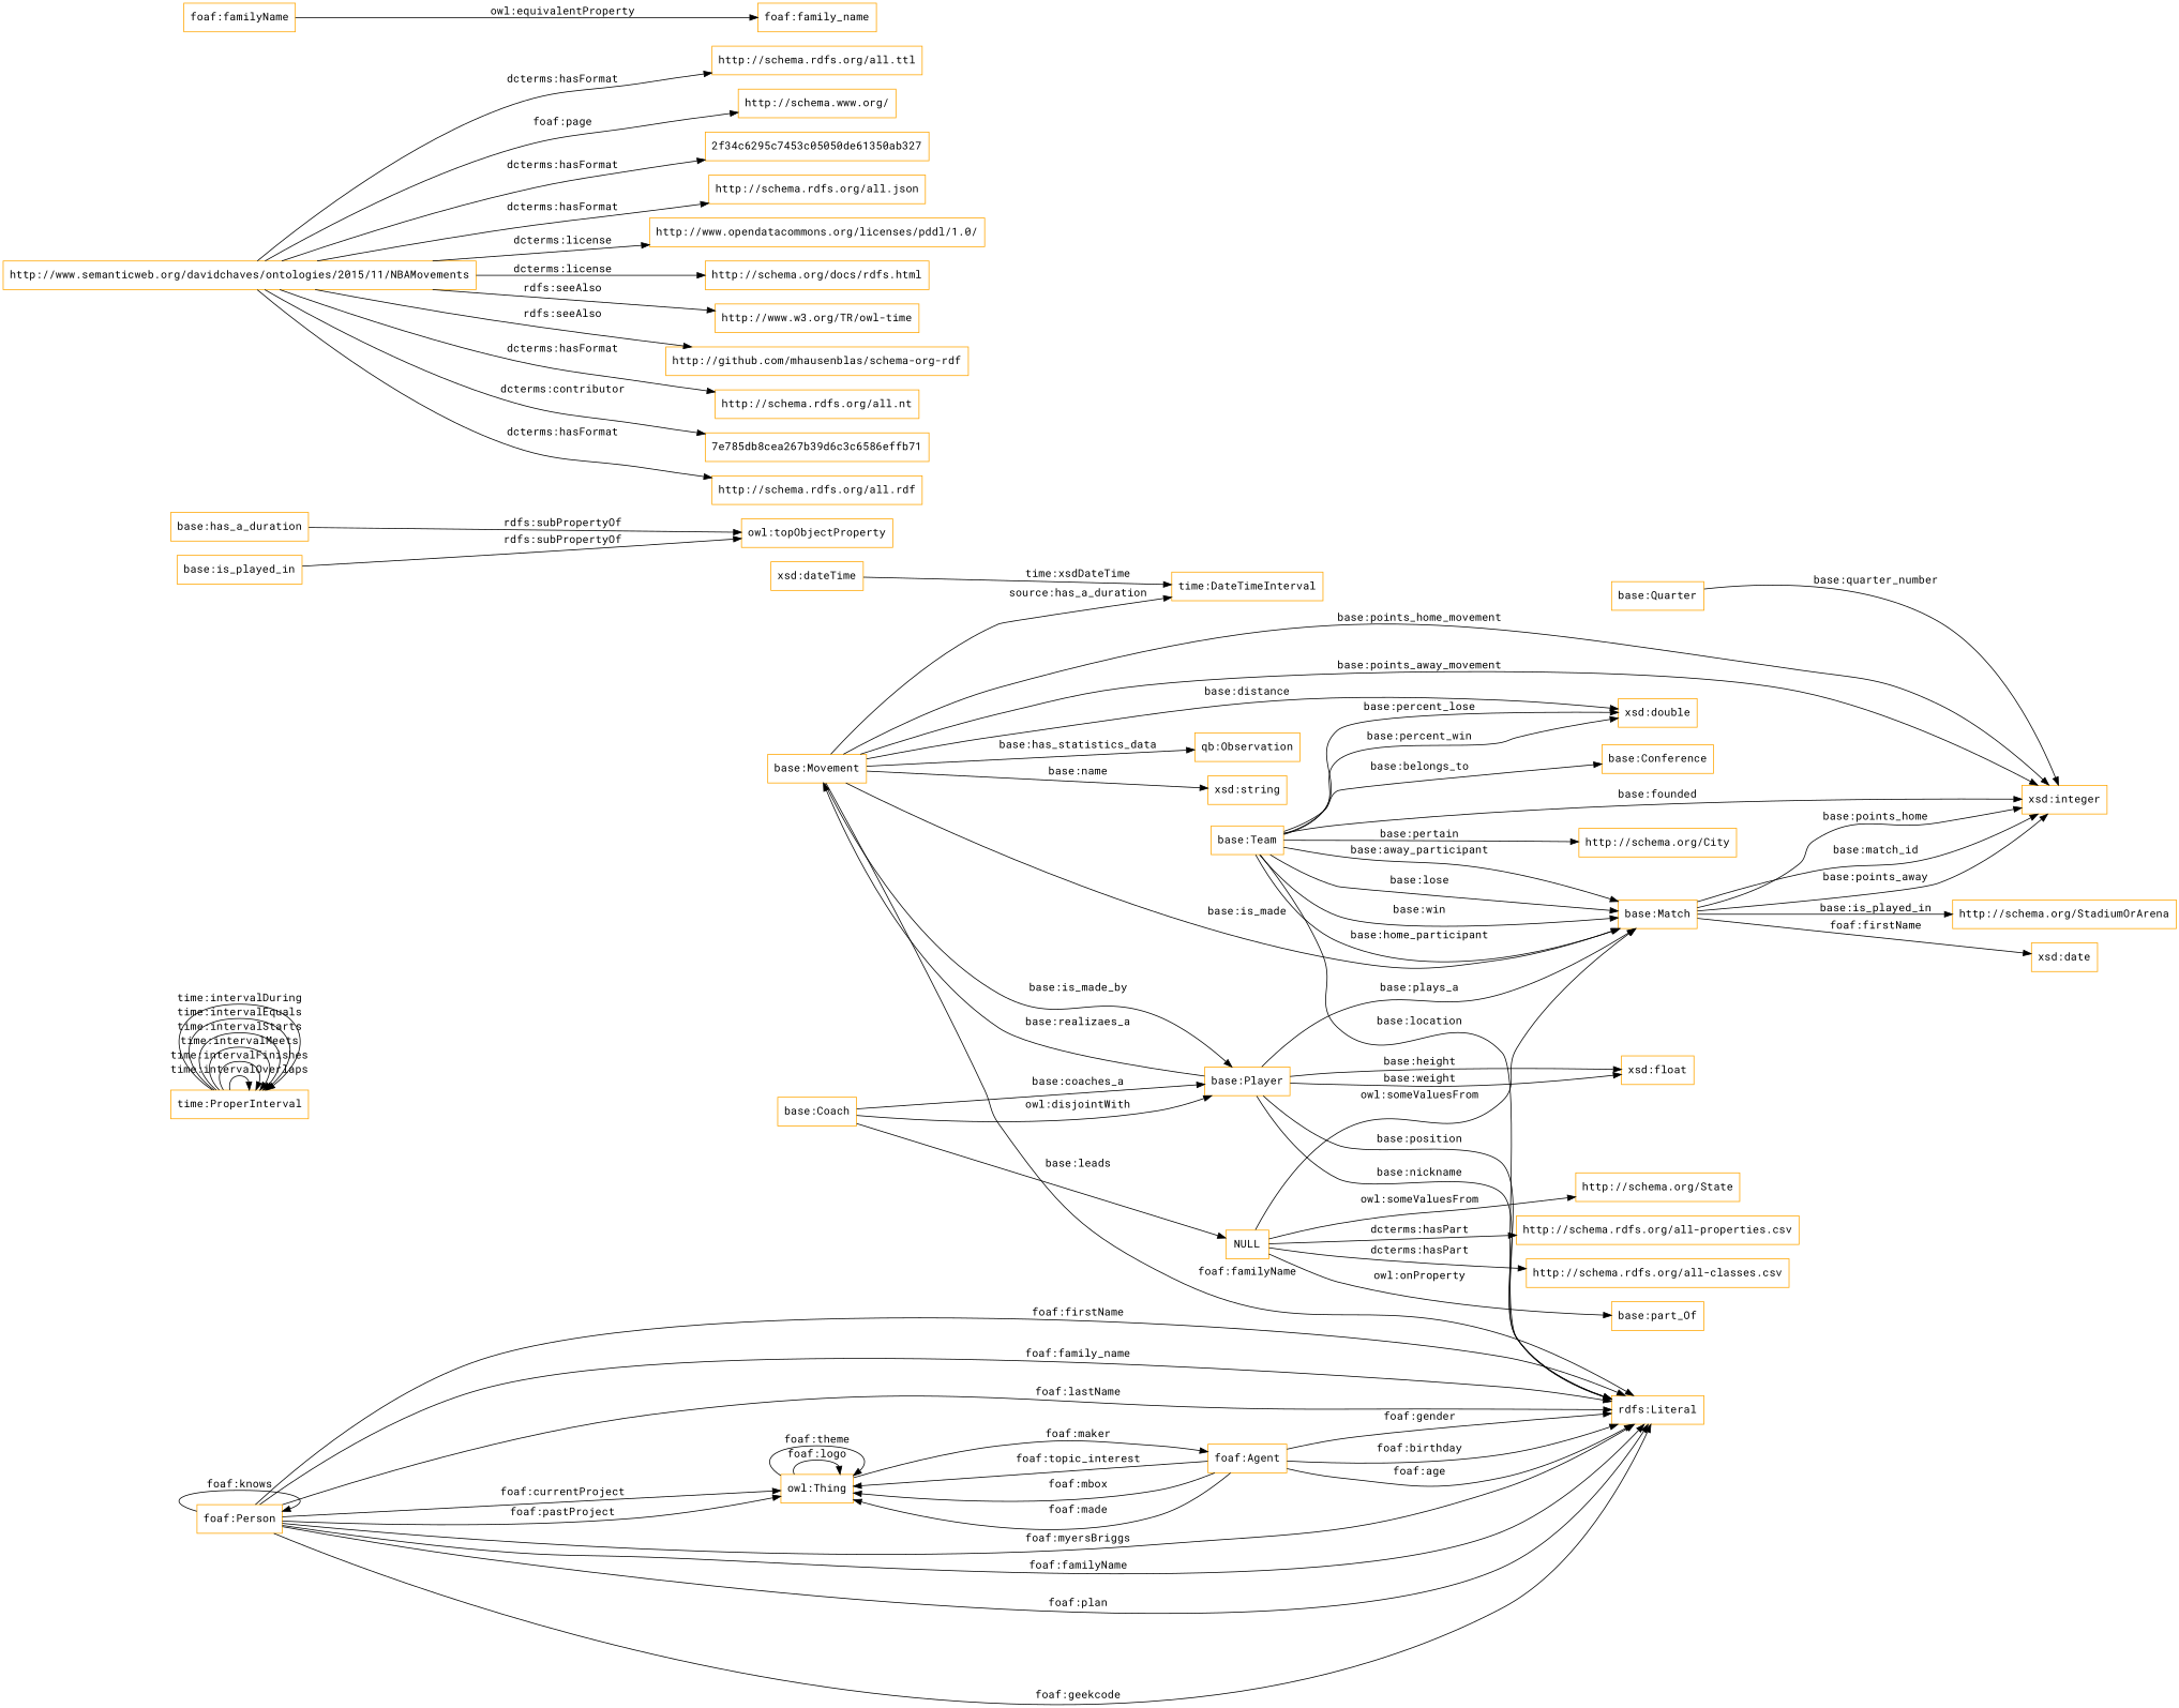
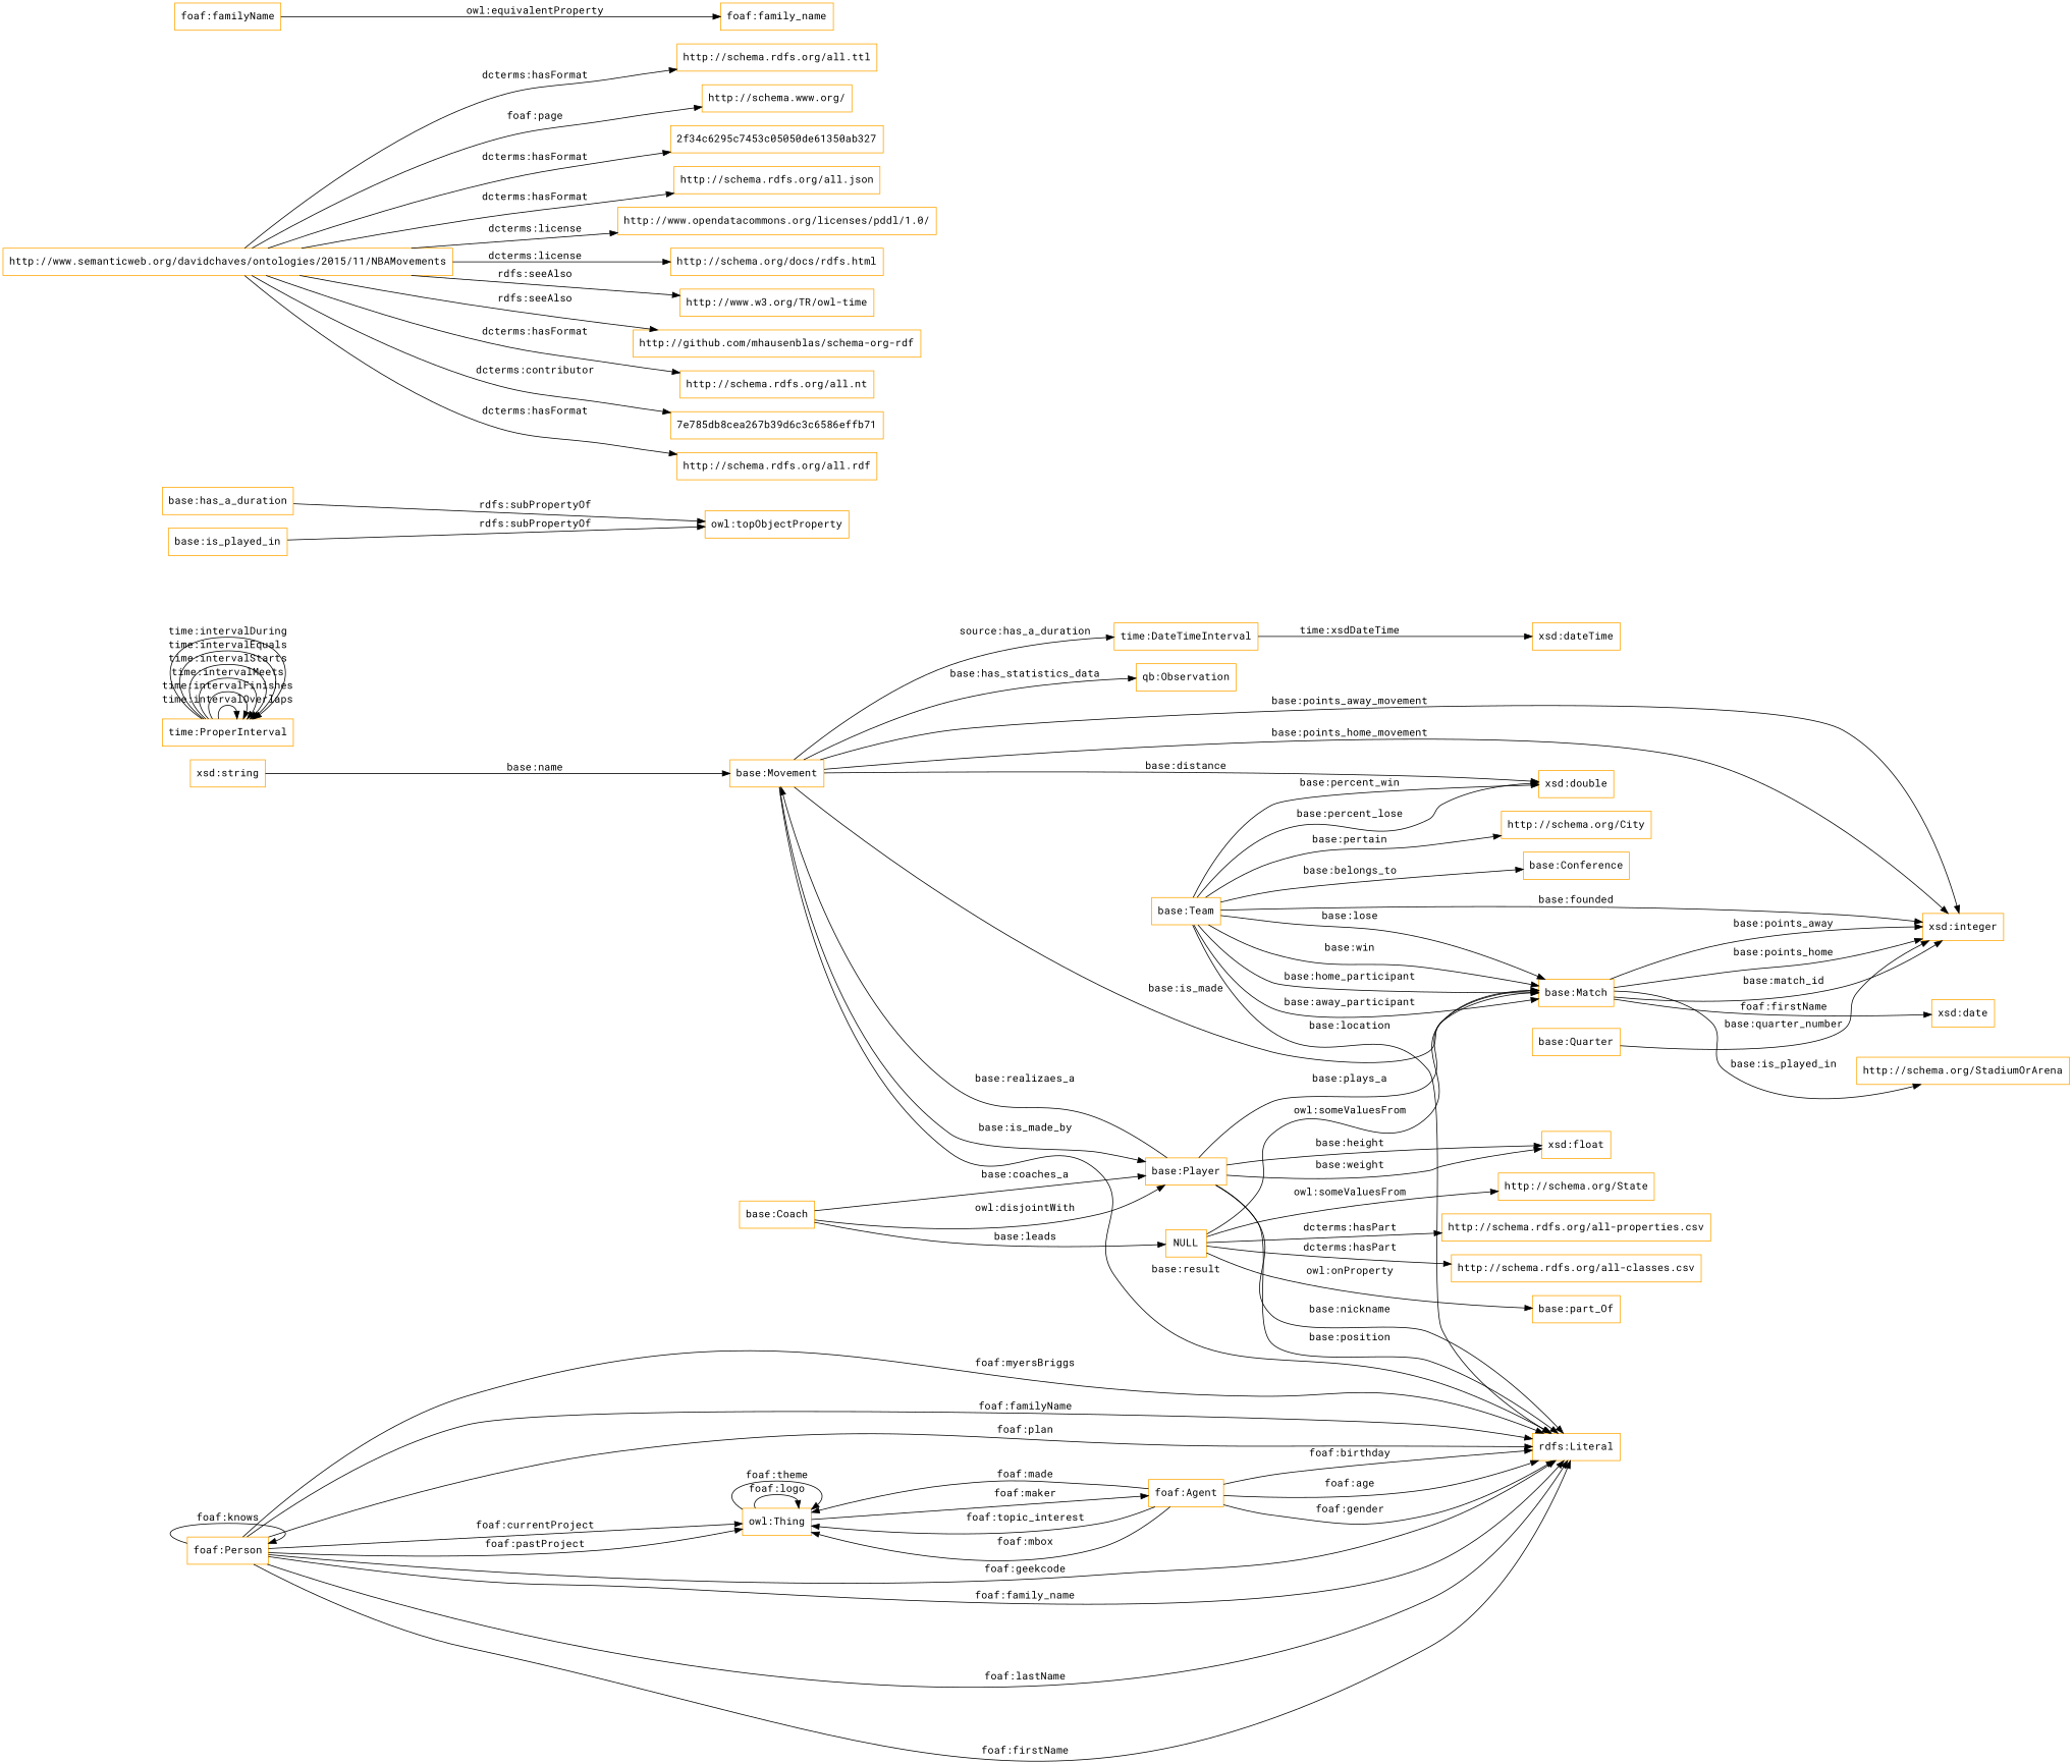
  digraph {
    fontname="Roboto Mono"
    rankdir=LR
    node [color=orange fontname="Roboto Mono" shape=rectangle]
    edge [fontname="Roboto Mono"]
    "time:DateTimeInterval"
    "xsd:dateTime"
    "base:Team"
    "http://schema.org/City"
    "base:Match"
    "base:Conference"
    "xsd:integer"
    "rdfs:Literal"
    "xsd:double"
    "http://schema.org/StadiumOrArena"
    "xsd:date"
    "base:Coach"
    "base:Player"
    NULL
    "base:Movement"
    "xsd:float"
    "time:ProperInterval"
    "foaf:Person"
    "owl:Thing"
    "foaf:Agent"
    "qb:Observation"
    "xsd:string"
    "base:Quarter"
    "base:has_a_duration"
    "owl:topObjectProperty"
    "http://www.semanticweb.org/davidchaves/ontologies/2015/11/NBAMovements"
    "http://schema.rdfs.org/all.ttl"
    n28 [label="http://schema.www.org/"]
    "2f34c6295c7453c05050de61350ab327"
    "http://schema.rdfs.org/all.json"
    "http://www.opendatacommons.org/licenses/pddl/1.0/"
    n32 [label="http://schema.org/docs/rdfs.html"]
    "http://www.w3.org/TR/owl-time"
    "http://github.com/mhausenblas/schema-org-rdf"
    "http://schema.rdfs.org/all.nt"
    "7e785db8cea267b39d6c3c6586effb71"
    "http://schema.rdfs.org/all.rdf"
    "base:is_played_in"
    "foaf:familyName"
    "foaf:family_name"
    "http://schema.org/State"
    "http://schema.rdfs.org/all-properties.csv"
    "http://schema.rdfs.org/all-classes.csv"
    "base:part_Of"
-   "xsd:dateTime" -> "time:DateTimeInterval" [label="time:xsdDateTime"]
+   "time:DateTimeInterval" -> "xsd:dateTime" [label="time:xsdDateTime"]
    "base:Team" -> "http://schema.org/City" [label="base:pertain"]
    "base:Team" -> "base:Match" [label="base:away_participant"]
    "base:Team" -> "base:Match" [label="base:lose"]
    "base:Team" -> "base:Match" [label="base:win"]
    "base:Team" -> "base:Match" [label="base:home_participant"]
    "base:Team" -> "base:Conference" [label="base:belongs_to"]
    "base:Team" -> "xsd:integer" [label="base:founded"]
    "base:Team" -> "rdfs:Literal" [label="base:location"]
    "base:Team" -> "xsd:double" [label="base:percent_win"]
    "base:Team" -> "xsd:double" [label="base:percent_lose"]
    "base:Match" -> "xsd:integer" [label="base:points_away"]
    "base:Match" -> "xsd:integer" [label="base:points_home"]
    "base:Match" -> "xsd:integer" [label="base:match_id"]
    "base:Match" -> "http://schema.org/StadiumOrArena" [label="base:is_played_in"]
    "base:Match" -> "xsd:date" [label="foaf:firstName"]
    "base:Coach" -> "base:Player" [label="owl:disjointWith"]
    "base:Coach" -> "base:Player" [label="base:coaches_a"]
    "base:Coach" -> NULL [label="base:leads"]
    "base:Player" -> "base:Match" [label="base:plays_a"]
    "base:Player" -> "rdfs:Literal" [label="base:position"]
    "base:Player" -> "rdfs:Literal" [label="base:nickname"]
    "base:Player" -> "base:Movement" [label="base:realizaes_a"]
    "base:Player" -> "xsd:float" [label="base:weight"]
    "base:Player" -> "xsd:float" [label="base:height"]
    NULL -> "base:Match" [label="owl:someValuesFrom"]
    NULL -> "http://schema.org/State" [label="owl:someValuesFrom"]
    NULL -> "http://schema.rdfs.org/all-properties.csv" [label="dcterms:hasPart"]
    NULL -> "http://schema.rdfs.org/all-classes.csv" [label="dcterms:hasPart"]
    NULL -> "base:part_Of" [label="owl:onProperty"]
    "base:Movement" -> "time:DateTimeInterval" [label="source:has_a_duration"]
    "base:Movement" -> "base:Match" [label="base:is_made"]
    "base:Movement" -> "xsd:integer" [label="base:points_away_movement"]
    "base:Movement" -> "xsd:integer" [label="base:points_home_movement"]
-   "base:Movement" -> "rdfs:Literal" [label="foaf:familyName"]
+   "base:Movement" -> "rdfs:Literal" [label="base:result"]
    "base:Movement" -> "xsd:double" [label="base:distance"]
    "base:Movement" -> "base:Player" [label="base:is_made_by"]
    "base:Movement" -> "qb:Observation" [label="base:has_statistics_data"]
-   "base:Movement" -> "xsd:string" [label="base:name"]
+   "xsd:string" -> "base:Movement" [label="base:name"]
    "time:ProperInterval" -> "time:ProperInterval" [label="time:intervalOverlaps"]
    "time:ProperInterval" -> "time:ProperInterval" [label="time:intervalFinishes"]
    "time:ProperInterval" -> "time:ProperInterval" [label="time:intervalMeets"]
    "time:ProperInterval" -> "time:ProperInterval" [label="time:intervalStarts"]
    "time:ProperInterval" -> "time:ProperInterval" [label="time:intervalEquals"]
    "time:ProperInterval" -> "time:ProperInterval" [label="time:intervalDuring"]
    "foaf:Person" -> "rdfs:Literal" [label="foaf:firstName"]
    "foaf:Person" -> "rdfs:Literal" [label="foaf:myersBriggs"]
    "foaf:Person" -> "rdfs:Literal" [label="foaf:familyName"]
    "foaf:Person" -> "rdfs:Literal" [label="foaf:plan"]
    "foaf:Person" -> "rdfs:Literal" [label="foaf:geekcode"]
    "foaf:Person" -> "rdfs:Literal" [label="foaf:family_name"]
    "foaf:Person" -> "rdfs:Literal" [label="foaf:lastName"]
    "foaf:Person" -> "foaf:Person" [label="foaf:knows"]
    "foaf:Person" -> "owl:Thing" [label="foaf:pastProject"]
    "foaf:Person" -> "owl:Thing" [label="foaf:currentProject"]
    "owl:Thing" -> "owl:Thing" [label="foaf:logo"]
    "owl:Thing" -> "owl:Thing" [label="foaf:theme"]
    "owl:Thing" -> "foaf:Agent" [label="foaf:maker"]
    "foaf:Agent" -> "rdfs:Literal" [label="foaf:gender"]
    "foaf:Agent" -> "rdfs:Literal" [label="foaf:birthday"]
    "foaf:Agent" -> "rdfs:Literal" [label="foaf:age"]
    "foaf:Agent" -> "owl:Thing" [label="foaf:topic_interest"]
    "foaf:Agent" -> "owl:Thing" [label="foaf:mbox"]
    "foaf:Agent" -> "owl:Thing" [label="foaf:made"]
    "base:Quarter" -> "xsd:integer" [label="base:quarter_number"]
    "base:has_a_duration" -> "owl:topObjectProperty" [label="rdfs:subPropertyOf"]
    "http://www.semanticweb.org/davidchaves/ontologies/2015/11/NBAMovements" -> "http://schema.rdfs.org/all.ttl" [label="dcterms:hasFormat"]
    "http://www.semanticweb.org/davidchaves/ontologies/2015/11/NBAMovements" -> n28 [label="foaf:page"]
    "http://www.semanticweb.org/davidchaves/ontologies/2015/11/NBAMovements" -> "2f34c6295c7453c05050de61350ab327" [label="dcterms:hasFormat"]
    "http://www.semanticweb.org/davidchaves/ontologies/2015/11/NBAMovements" -> "http://schema.rdfs.org/all.json" [label="dcterms:hasFormat"]
    "http://www.semanticweb.org/davidchaves/ontologies/2015/11/NBAMovements" -> "http://www.opendatacommons.org/licenses/pddl/1.0/" [label="dcterms:license"]
    "http://www.semanticweb.org/davidchaves/ontologies/2015/11/NBAMovements" -> n32 [label="dcterms:license"]
    "http://www.semanticweb.org/davidchaves/ontologies/2015/11/NBAMovements" -> "http://www.w3.org/TR/owl-time" [label="rdfs:seeAlso"]
    "http://www.semanticweb.org/davidchaves/ontologies/2015/11/NBAMovements" -> "http://github.com/mhausenblas/schema-org-rdf" [label="rdfs:seeAlso"]
    "http://www.semanticweb.org/davidchaves/ontologies/2015/11/NBAMovements" -> "http://schema.rdfs.org/all.nt" [label="dcterms:hasFormat"]
    "http://www.semanticweb.org/davidchaves/ontologies/2015/11/NBAMovements" -> "7e785db8cea267b39d6c3c6586effb71" [label="dcterms:contributor"]
    "http://www.semanticweb.org/davidchaves/ontologies/2015/11/NBAMovements" -> "http://schema.rdfs.org/all.rdf" [label="dcterms:hasFormat"]
    "base:is_played_in" -> "owl:topObjectProperty" [label="rdfs:subPropertyOf"]
    "foaf:familyName" -> "foaf:family_name" [label="owl:equivalentProperty"]
  }
